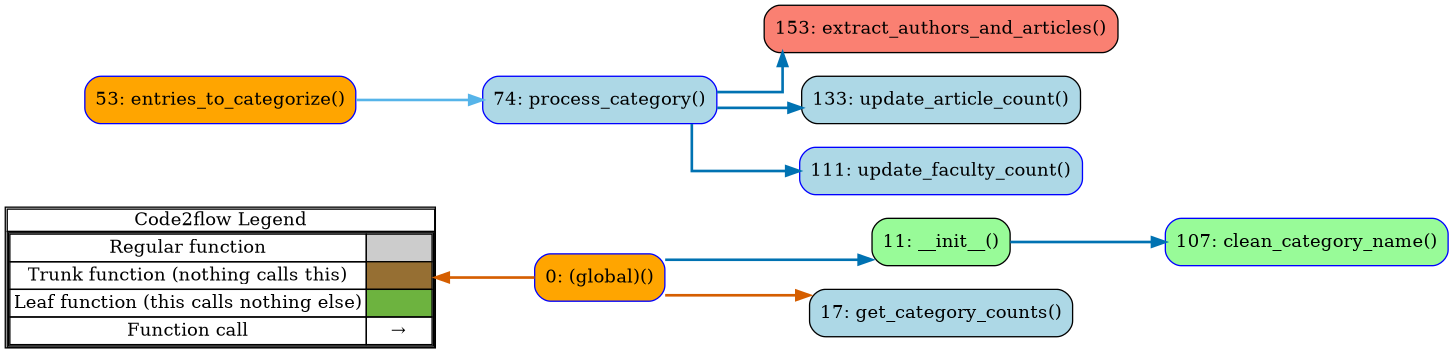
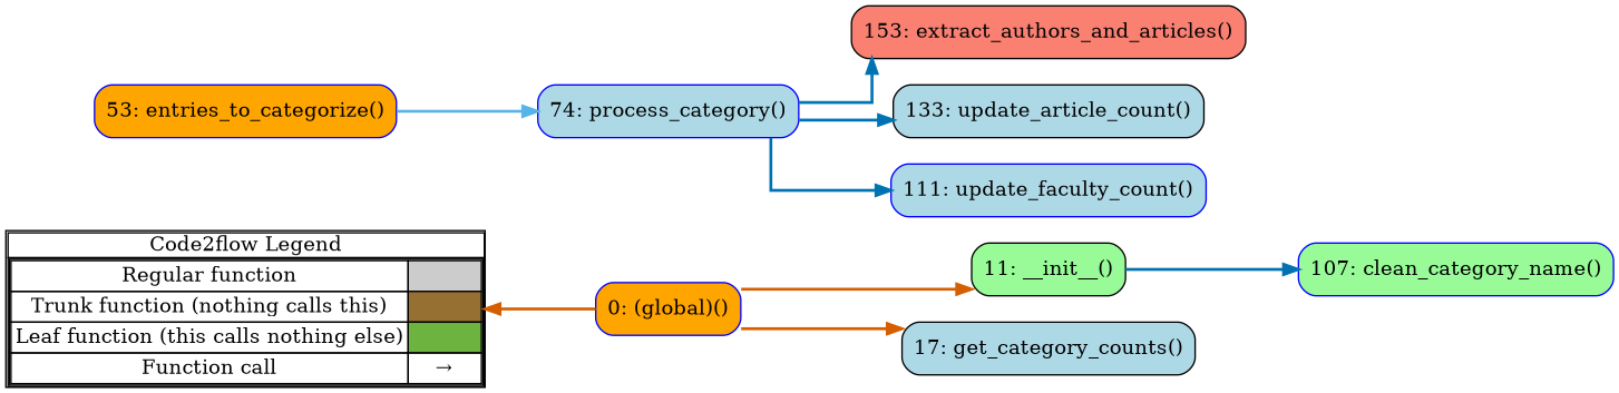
  digraph {
    concentrate=true
    rankdir=LR
    splines=ortho
    node [shape=rect color=blue fillcolor=lightblue style="rounded,filled"]
    edge [color="#0072B2" penwidth=2]
    n1 [label=<         <table cellspacing="0" cellpadding="0" border="1"><tr><td>Code2flow Legend</td></tr><tr><td>         <table cellspacing="0">         <tr><td>Regular function</td><td width="50px" bgcolor='#cccccc'></td></tr>         <tr><td>Trunk function (nothing calls this)</td><td bgcolor='#966F33'></td></tr>         <tr><td>Leaf function (this calls nothing else)</td><td bgcolor='#6db33f'></td></tr>         <tr><td>Function call</td><td><font color='black'>&#8594;</font></td></tr>         </table></td></tr></table>         > margin=0 shape=none color="" fillcolor="" style=""]
    n2 [color=black fillcolor=palegreen label="11: __init__()"]
    n3 [fillcolor=palegreen label="107: clean_category_name()"]
    n4 [fillcolor=orange label="53: entries_to_categorize()"]
    n5 [color=black fillcolor=salmon label="153: extract_authors_and_articles()"]
    n6 [color=black label="17: get_category_counts()"]
    n7 [label="74: process_category()"]
    n8 [color=black label="133: update_article_count()"]
    n9 [label="111: update_faculty_count()"]
    n10 [fillcolor=orange label="0: (global)()"]
    subgraph sub_1 {
      label=legend
      rank=min
      n1
    }
    subgraph sub_2 {
      label="File: WoS_Classification"
      style=dotted
      n10
      subgraph sub_3 {
        label="Class: WosCategorization"
        style=dotted
        n2
        n3
        n4
        n5
        n6
        n7
        n8
        n9
      }
    }
    n2 -> n3
    n4 -> n7 [color="#56B4E9"]
    n7 -> n5
    n7 -> n8
    n7 -> n9
    n10 -> n1 [color="#D55E00"]
-   n10 -> n2
+   n10 -> n2 [color="#D55E00"]
    n10 -> n6 [color="#D55E00"]
  }
